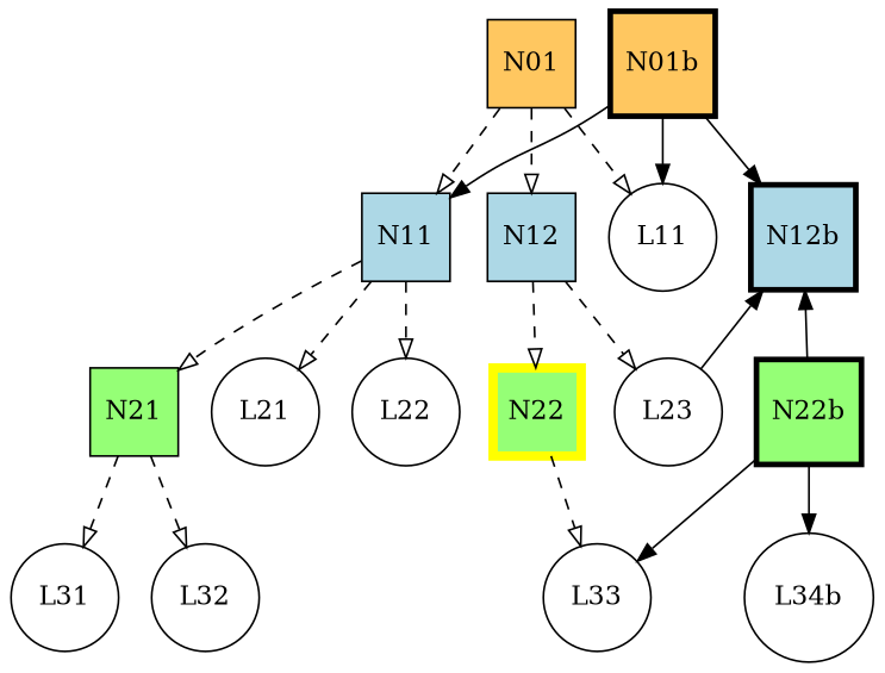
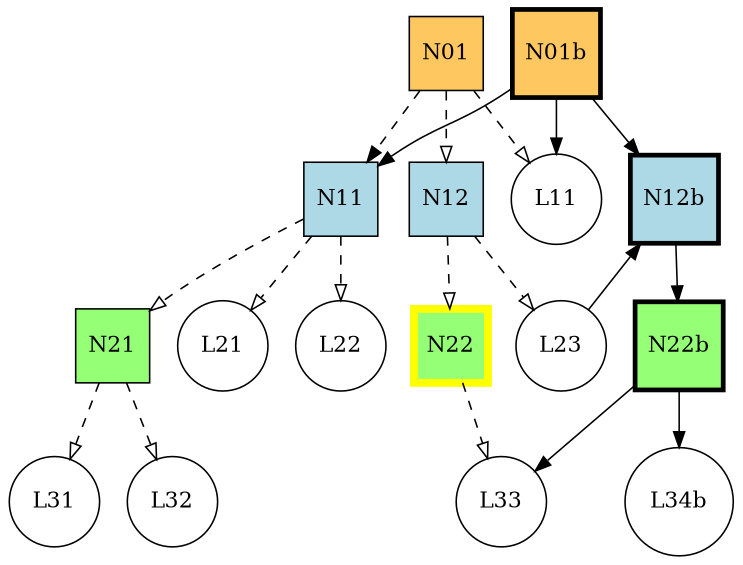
  digraph {
    node [fillcolor="#FFFFFF" shape=square style=filled]
    edge [arrowhead=empty style=dashed]
    N01 [fillcolor="#FFC760"]
    N01b [fillcolor="#FFC760" penwidth=3]
    N11 [fillcolor="#ADD8E6"]
    N12 [fillcolor="#ADD8E6"]
    N12b [fillcolor="#ADD8E6" penwidth=3]
    L11 [shape=circle]
    N21 [fillcolor="#95FF76"]
    N22 [color=yellow fillcolor="#95FF76" penwidth=5]
    N22b [fillcolor="#95FF76" penwidth=3]
    L21 [shape=circle]
    L22 [shape=circle]
    L23 [shape=circle]
    L31 [shape=circle]
    L32 [shape=circle]
    L33 [shape=circle]
    L34b [shape=circle]
    subgraph sub_1 {
      rank=same
      N01
      N01b
    }
    subgraph sub_2 {
      rank=same
      N11
      N12
      N12b
      L11
    }
    subgraph sub_3 {
      rank=same
      N21
      N22
      N22b
      L21
      L22
      L23
    }
    subgraph sub_4 {
      rank=same
      L31
      L32
      L33
      L34b
    }
-   N01 -> N11
+   N01 -> N11 [arrowhead=normal]
    N01 -> N12
    N01 -> L11
    N01b -> N11 [arrowhead=normal style=solid]
    N01b -> N12b [arrowhead=normal style=solid]
    N01b -> L11 [arrowhead=normal style=solid]
    N11 -> N21
    N11 -> L21
    N11 -> L22
    N12 -> N22
    N12 -> L23
-   N22b -> N12b [arrowhead=normal style=solid]
+   N12b -> N22b [arrowhead=normal style=solid]
    N21 -> L31
    N21 -> L32
    N22 -> L33
    N22b -> L33 [arrowhead=normal style=solid]
    N22b -> L34b [arrowhead=normal style=solid]
    L23 -> N12b [arrowhead=normal style=solid]
  }
